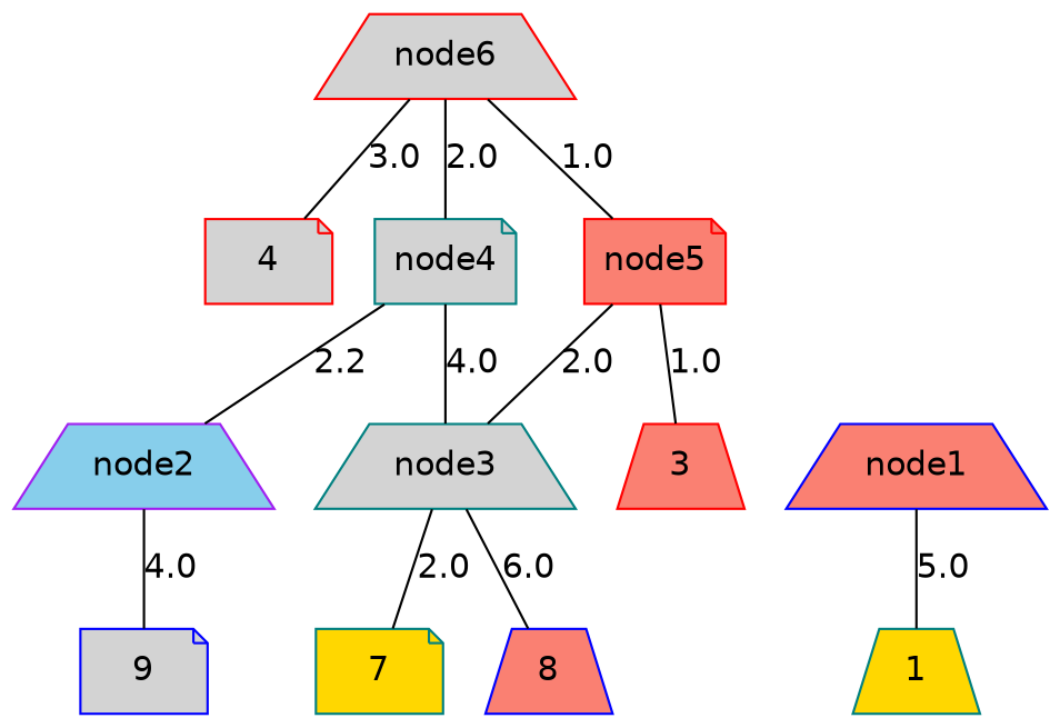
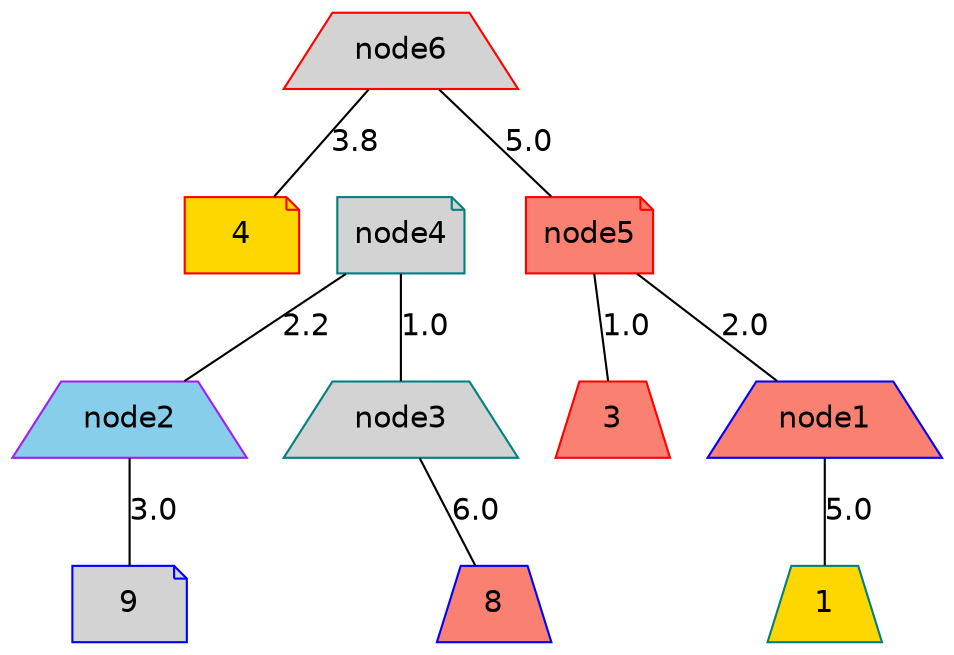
  graph {
    fontname="DejaVu Sans"
    node [color=teal fillcolor=salmon fontname="DejaVu Sans" shape=trapezium style=filled]
    edge [fontname="DejaVu Sans"]
    n1 [fillcolor=gold label=1]
    n2 [color=red label=3]
-   n3 [color=red fillcolor=lightgrey label=4 shape=note]
+   n3 [color=red fillcolor=gold label=4 shape=note]
    n4 [color=blue fillcolor=lightgrey label=9 shape=note]
-   n5 [fillcolor=gold label=7 shape=note]
    n6 [color=blue label=8]
    n7 [color=blue label=node1]
    n8 [color=purple fillcolor=skyblue label=node2]
    n9 [fillcolor=lightgrey label=node3]
    n10 [fillcolor=lightgrey label=node4 shape=note]
    n11 [color=red label=node5 shape=note]
    n12 [color=red fillcolor=lightgrey label=node6]
    n7 -- n1 [label=5.0]
-   n8 -- n4 [label=4.0]
-   n9 -- n5 [label=2.0]
+   n8 -- n4 [label=3.0]
    n9 -- n6 [label=6.0]
    n10 -- n8 [label=2.2]
-   n10 -- n9 [label=4.0]
+   n10 -- n9 [label=1.0]
    n11 -- n2 [label=1.0]
-   n11 -- n9 [label=2.0]
-   n12 -- n3 [label=3.0]
-   n12 -- n10 [label=2.0]
-   n12 -- n11 [label=1.0]
+   n11 -- n7 [label=2.0]
+   n12 -- n3 [label=3.8]
+   n12 -- n11 [label=5.0]
  }
